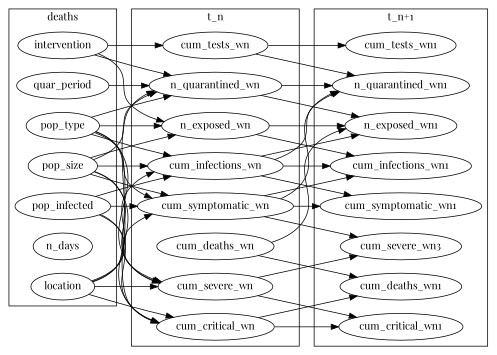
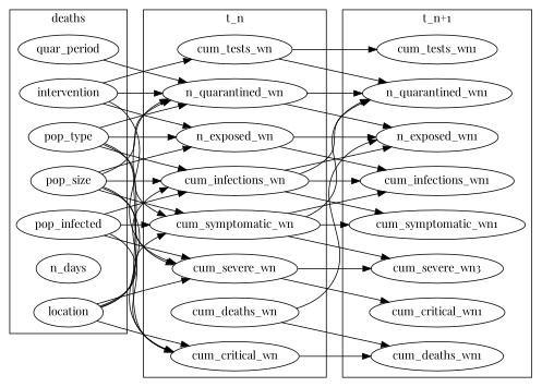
  digraph {
    fontname="Playfair Display"
    newrank=True
    rankdir=LR
    node [fontname="Playfair Display"]
    edge [fontname="Playfair Display"]
    quar_period
    intervention
    pop_type
    pop_size
    pop_infected
    n_days
    location
    cum_infections_wn
    cum_symptomatic_wn
    cum_severe_wn
    cum_critical_wn
    cum_tests_wn
    cum_deaths_wn
    n_exposed_wn
    n_quarantined_wn
    cum_infections_wn1
    cum_symptomatic_wn1
    n18 [label=cum_severe_wn3]
    cum_critical_wn1
    cum_tests_wn1
    cum_deaths_wn1
    n_exposed_wn1
    n_quarantined_wn1
    subgraph cluster_1 {
      label=deaths
      quar_period
      intervention
      pop_type
      pop_size
      pop_infected
      n_days
      location
    }
    subgraph cluster_2 {
      label=t_n
      cum_infections_wn
      cum_symptomatic_wn
      cum_severe_wn
      cum_critical_wn
      cum_tests_wn
      cum_deaths_wn
      n_exposed_wn
      n_quarantined_wn
    }
    subgraph cluster_3 {
      label="t_n+1"
      cum_infections_wn1
      cum_symptomatic_wn1
      n18
      cum_critical_wn1
      cum_tests_wn1
      cum_deaths_wn1
      n_exposed_wn1
      n_quarantined_wn1
    }
    quar_period -> n_quarantined_wn
    intervention -> cum_tests_wn
    intervention -> n_exposed_wn
    intervention -> n_quarantined_wn
    pop_type -> cum_infections_wn
    pop_type -> cum_symptomatic_wn
-   pop_type -> cum_severe_wn
+   intervention -> cum_severe_wn
    pop_type -> cum_critical_wn
    pop_type -> n_exposed_wn
    pop_type -> n_quarantined_wn
    pop_size -> cum_infections_wn
    pop_size -> cum_symptomatic_wn
    pop_size -> cum_severe_wn
    pop_size -> cum_critical_wn
    pop_size -> n_exposed_wn
    pop_size -> n_quarantined_wn
    pop_infected -> cum_infections_wn
    pop_infected -> cum_symptomatic_wn
    pop_infected -> cum_severe_wn
    pop_infected -> cum_critical_wn
    location -> cum_infections_wn
    location -> cum_symptomatic_wn
    location -> cum_severe_wn
    location -> cum_critical_wn
    location -> n_quarantined_wn
    cum_infections_wn -> cum_infections_wn1
    cum_infections_wn -> cum_symptomatic_wn1
    cum_infections_wn -> n_exposed_wn1
    cum_infections_wn -> n_quarantined_wn1
    cum_symptomatic_wn -> cum_infections_wn1
    cum_symptomatic_wn -> cum_symptomatic_wn1
    cum_symptomatic_wn -> n18
    cum_symptomatic_wn -> n_quarantined_wn1
    cum_severe_wn -> n18
    cum_severe_wn -> cum_critical_wn1
-   cum_critical_wn -> cum_critical_wn1
    cum_critical_wn -> cum_deaths_wn1
    cum_tests_wn -> cum_tests_wn1
    cum_tests_wn -> n_quarantined_wn1
    cum_deaths_wn -> cum_deaths_wn1
    cum_deaths_wn -> n_exposed_wn1
    n_exposed_wn -> cum_infections_wn1
    n_exposed_wn -> n_exposed_wn1
    n_quarantined_wn -> n_exposed_wn1
    n_quarantined_wn -> n_quarantined_wn1
  }
